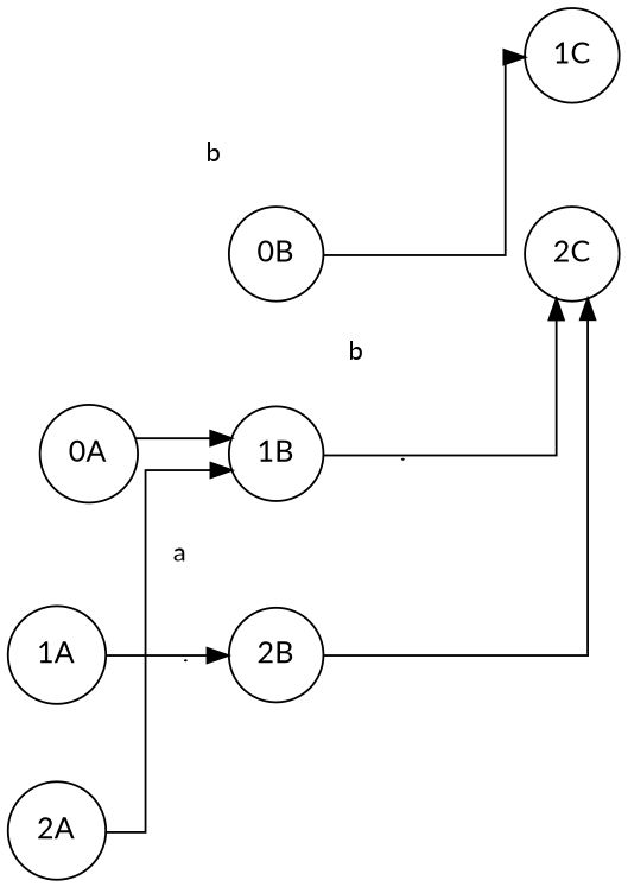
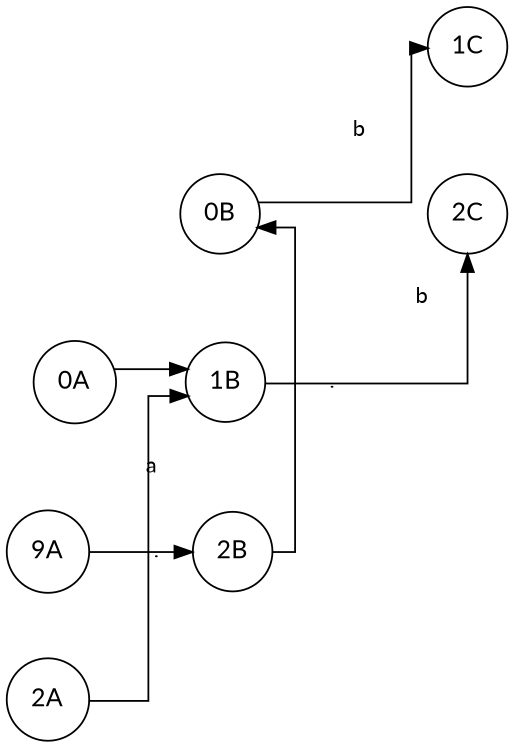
  digraph {
    fontname=Lato
    fontsize=18
    labeljust=l
    rankdir=TB
    splines=ortho
    node [fontname=Lato fontsize=14 shape=circle]
    edge [fontname=Lato fontsize=12 style=invis]
    0 [style=invis]
    01 [style=invis]
    02 [style=invis]
    "0Z" [style=invis]
    "0A"
-   "1A"
+   "1A" [label="9A"]
    "2A"
    "0B"
    "1B"
    "2B"
    "1C"
    "2C"
    subgraph sub_1 {
      rank=same
      0
      01
      02
    }
    subgraph sub_2 {
      "0Z"
      "0A"
      "1A"
      "2A"
    }
    subgraph sub_3 {
      "0B"
      "1B"
      "2B"
    }
    subgraph sub_4 {
      "1C"
      "2C"
    }
    0 -> 01
    0 -> "0Z"
    01 -> 02
    01 -> "0B"
    "0Z" -> "0A"
    "0A" -> "1A"
    "0A" -> "1B" [constraint=false label=a style=solid]
    "1A" -> "2A"
    "1A" -> "2B" [constraint=false label=a style=solid]
    "2A" -> "1B" [constraint=false label="." style=solid]
    "0B" -> "1B"
    "0B" -> "1C" [constraint=false label=b style=solid]
    "1B" -> "2B"
    "1B" -> "2C" [constraint=false label=b style=solid]
-   "2B" -> "2C" [constraint=false label="." style=solid]
+   "2B" -> "0B" [constraint=false label="." style=solid]
    "1C" -> "2C"
  }
